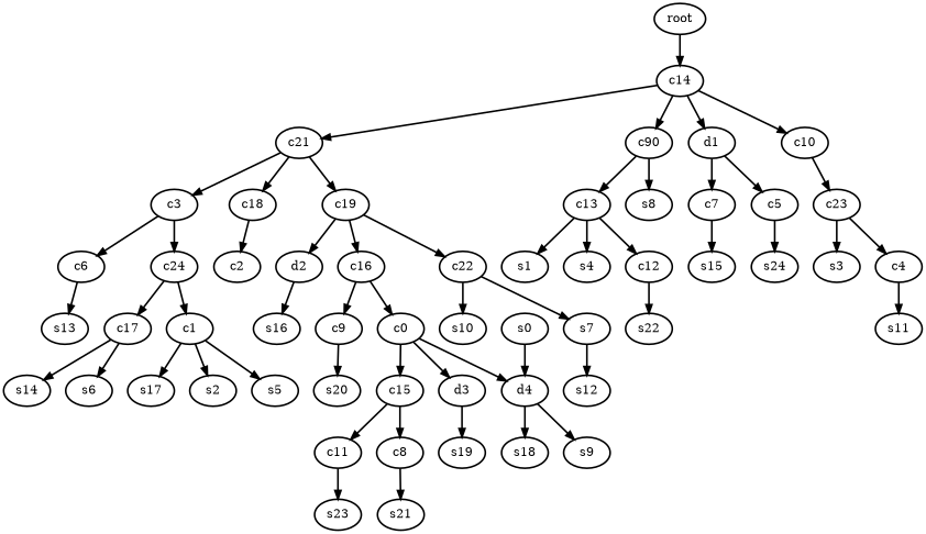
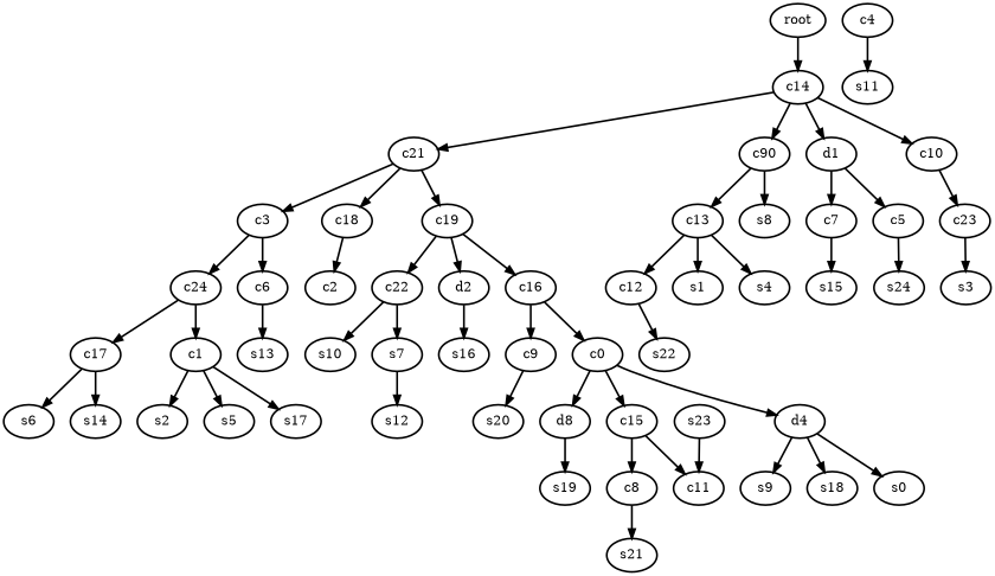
  digraph {
    rankdir=TB
    node [style=bold]
    edge [style=bold]
    n1 [label=root]
    n2 [label=c14]
    n3 [label=c21]
    n4 [label=c90]
    n5 [label=d1]
    n6 [label=c10]
    n7 [label=c18]
    n8 [label=c19]
    n9 [label=c3]
    n10 [label=c13]
    n11 [label=s8]
    n12 [label=c7]
    n13 [label=c5]
    n14 [label=c23]
    n15 [label=c2]
    n16 [label=c22]
    n17 [label=d2]
    n18 [label=c16]
    n19 [label=c24]
    n20 [label=c6]
    n21 [label=c12]
    n22 [label=s1]
    n23 [label=s4]
    n24 [label=s15]
    n25 [label=s24]
    n26 [label=s7]
    n27 [label=s10]
    n28 [label=s16]
    n29 [label=c0]
    n30 [label=c9]
    n31 [label=c17]
    n32 [label=c1]
    n33 [label=s13]
    n34 [label=c4]
    n35 [label=s3]
    n36 [label=s11]
    n37 [label=s12]
    n38 [label=s6]
    n39 [label=s14]
    n40 [label=s2]
    n41 [label=s5]
    n42 [label=s17]
    n43 [label=s22]
    n44 [label=c15]
    n45 [label=d4]
-   n46 [label=d3]
+   n46 [label=d8]
    n47 [label=s20]
    n48 [label=c8]
    n49 [label=c11]
    n50 [label=s0]
    n51 [label=s9]
    n52 [label=s18]
    n53 [label=s19]
    n54 [label=s21]
    n55 [label=s23]
    n1 -> n2
    n2 -> n3
    n2 -> n4
    n2 -> n5
    n2 -> n6
    n3 -> n7
    n3 -> n8
    n3 -> n9
    n4 -> n10
    n4 -> n11
    n5 -> n12
    n5 -> n13
    n6 -> n14
    n7 -> n15
    n8 -> n16
    n8 -> n17
    n8 -> n18
    n9 -> n19
    n9 -> n20
    n10 -> n21
    n10 -> n22
    n10 -> n23
    n12 -> n24
    n13 -> n25
-   n14 -> n34
    n14 -> n35
    n16 -> n26
    n16 -> n27
    n17 -> n28
    n18 -> n29
    n18 -> n30
    n19 -> n31
    n19 -> n32
    n20 -> n33
    n21 -> n43
    n26 -> n37
    n29 -> n44
    n29 -> n45
    n29 -> n46
    n30 -> n47
    n31 -> n38
    n31 -> n39
    n32 -> n40
    n32 -> n41
    n32 -> n42
    n34 -> n36
    n44 -> n48
    n44 -> n49
-   n50 -> n45
+   n45 -> n50
    n45 -> n51
    n45 -> n52
    n46 -> n53
    n48 -> n54
-   n49 -> n55
+   n55 -> n49
  }
